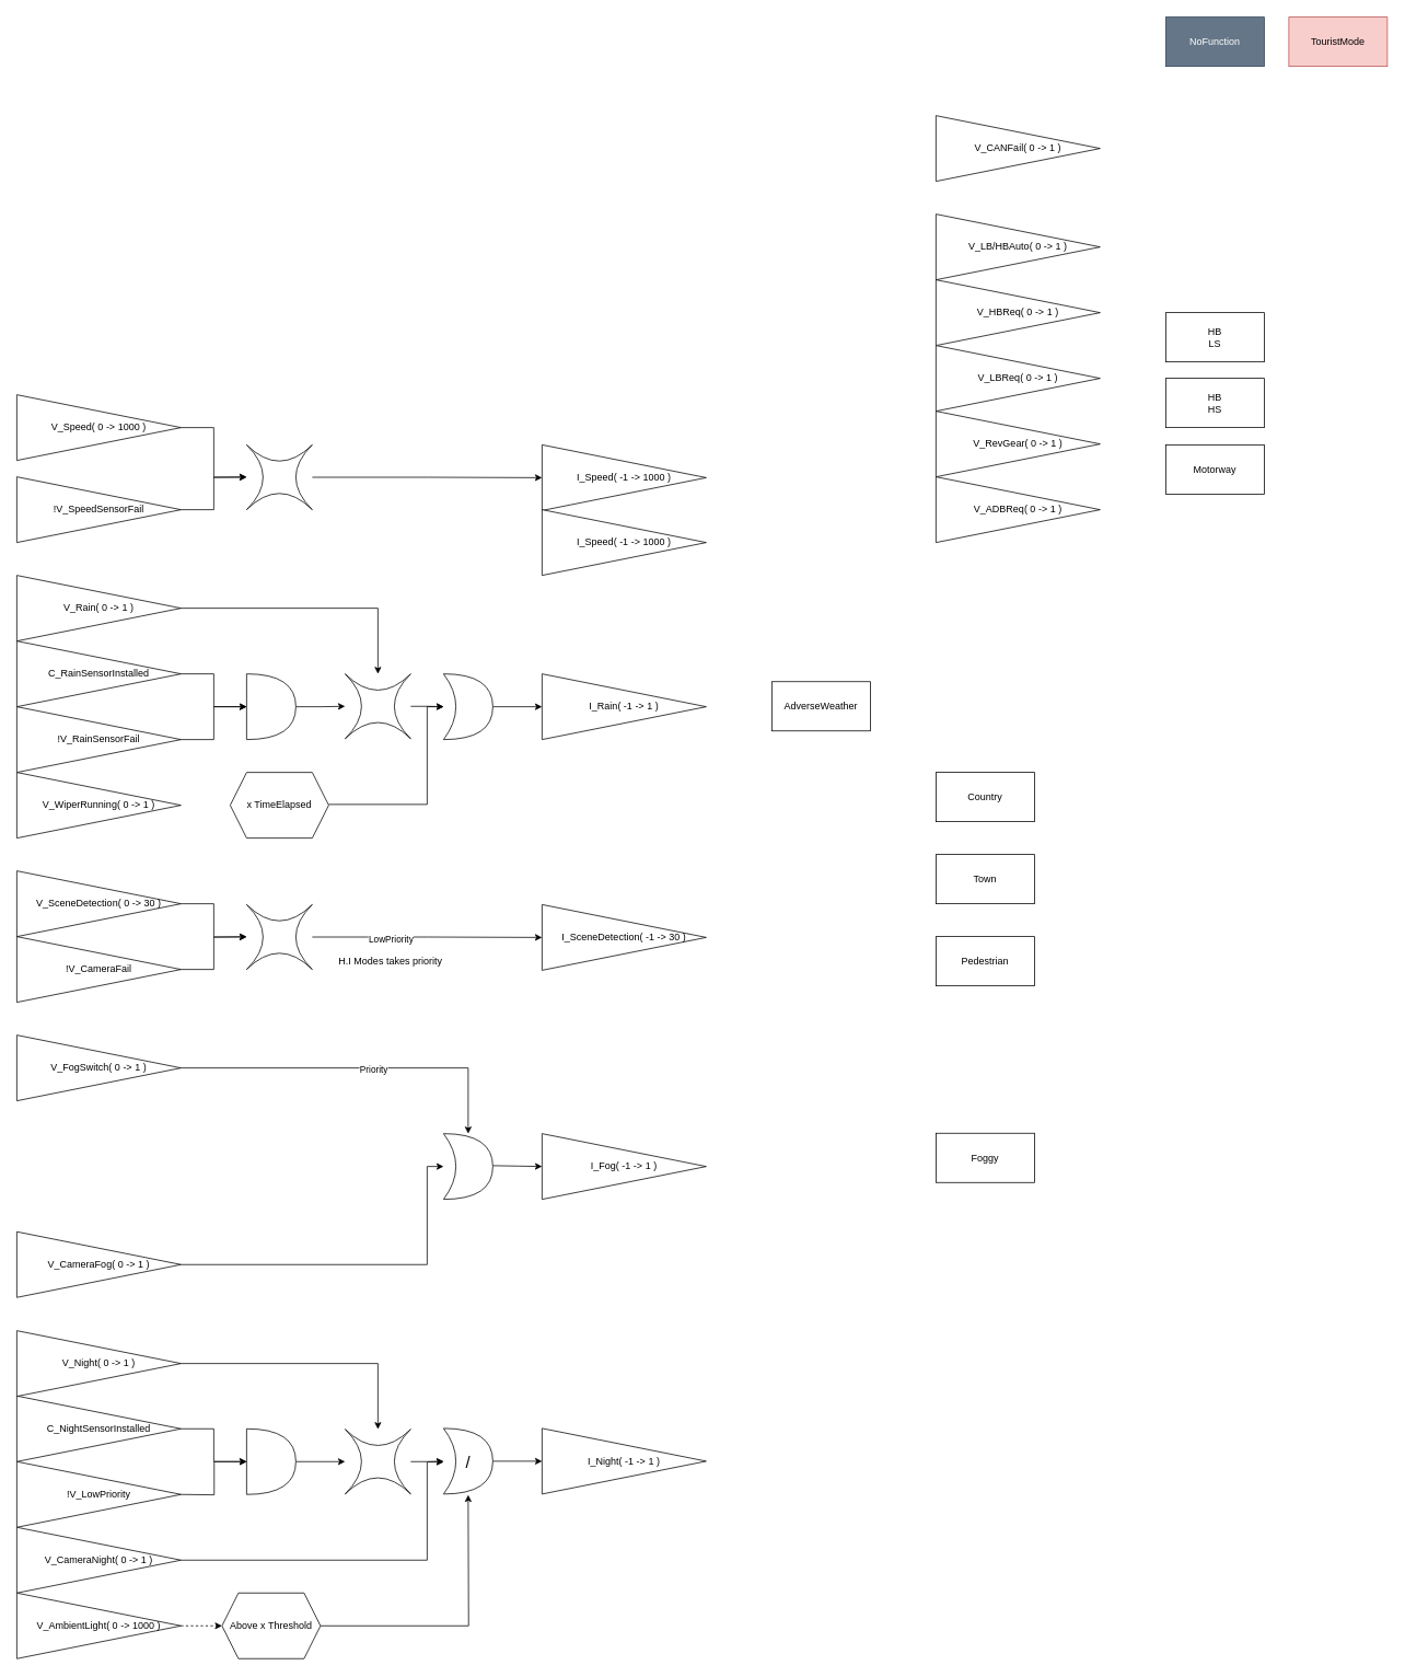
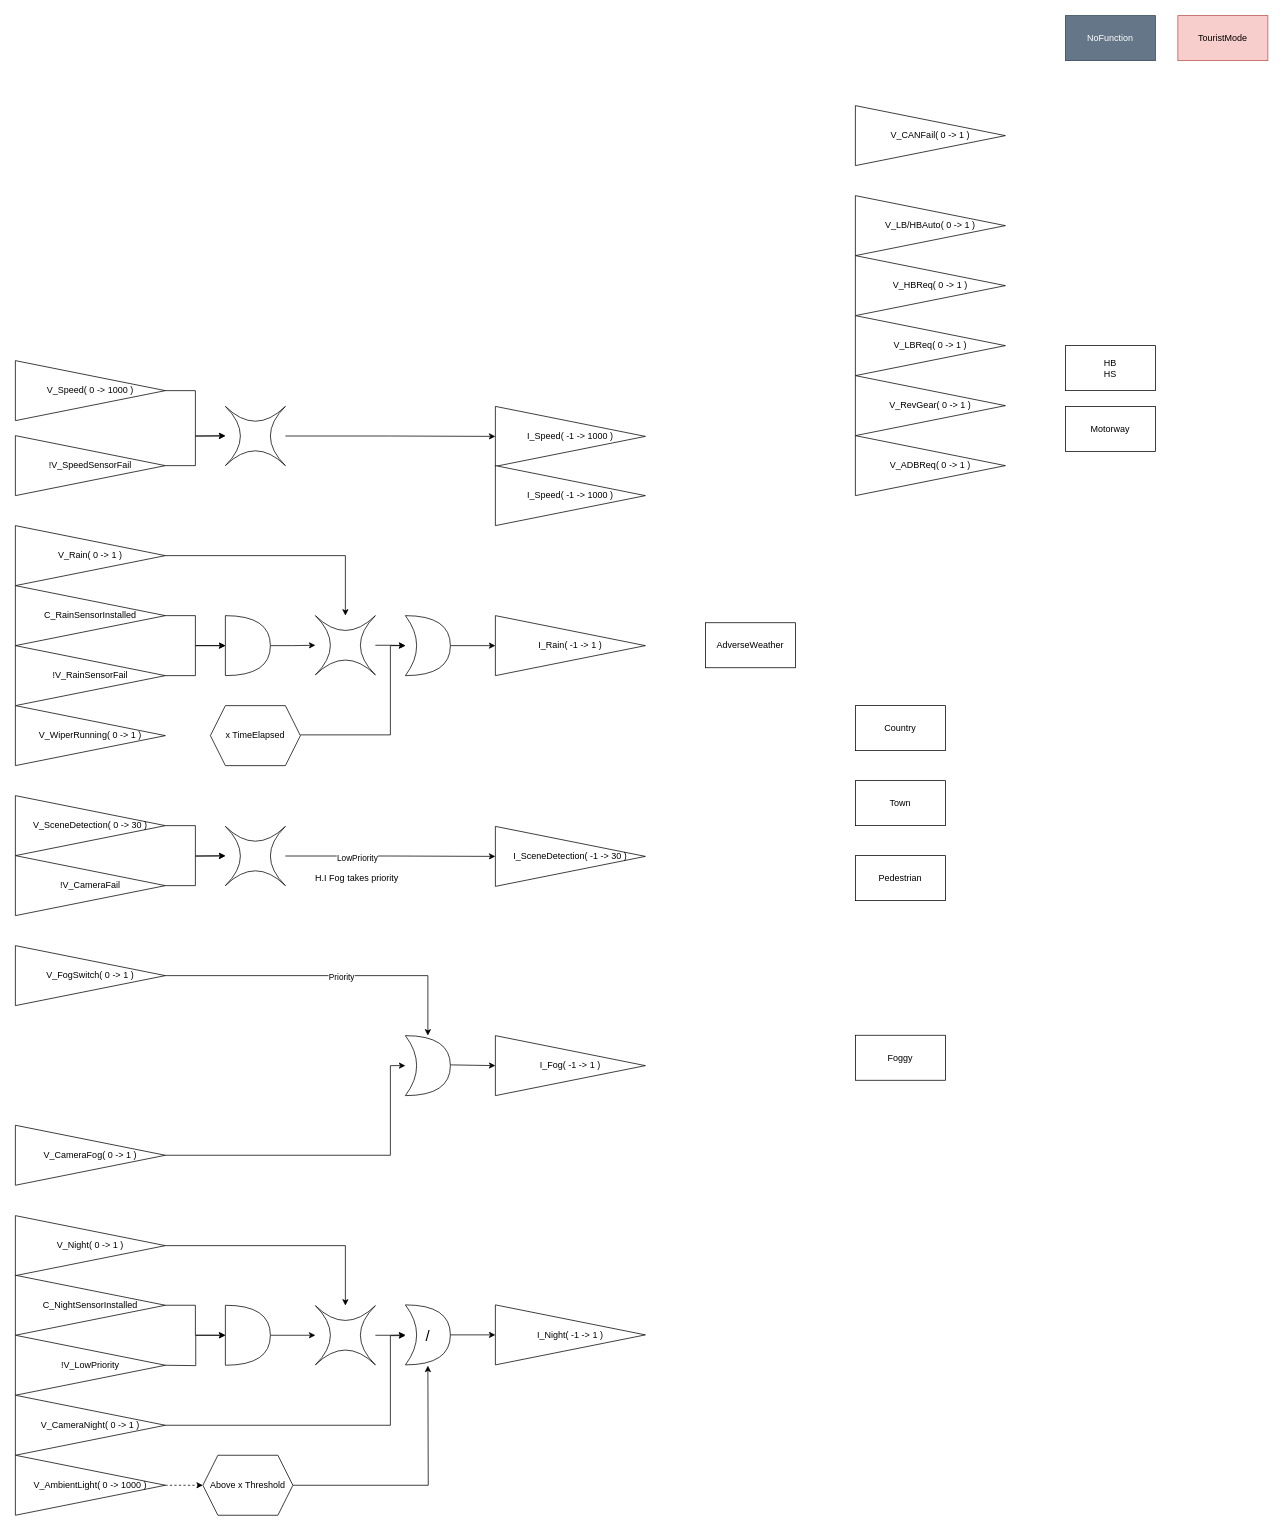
  <mxCell id="0" />
  <mxCell id="1" parent="0" />
  <mxCell id="2" value="Country" style="rounded=0;whiteSpace=wrap;html=1;" parent="1" vertex="1"><mxGeometry x="1140" y="940" width="120" height="60" as="geometry" /></mxCell>
  <mxCell id="3" value="Town" style="rounded=0;whiteSpace=wrap;html=1;" parent="1" vertex="1"><mxGeometry x="1140" y="1040" width="120" height="60" as="geometry" /></mxCell>
  <mxCell id="4" value="Motorway" style="rounded=0;whiteSpace=wrap;html=1;" parent="1" vertex="1"><mxGeometry x="1420" y="541" width="120" height="60" as="geometry" /></mxCell>
  <mxCell id="5" value="Foggy" style="rounded=0;whiteSpace=wrap;html=1;" parent="1" vertex="1"><mxGeometry x="1140" y="1379.5" width="120" height="60" as="geometry" /></mxCell>
  <mxCell id="6" value="Pedestrian" style="rounded=0;whiteSpace=wrap;html=1;" parent="1" vertex="1"><mxGeometry x="1140" y="1140" width="120" height="60" as="geometry" /></mxCell>
  <mxCell id="7" value="AdverseWeather" style="rounded=0;whiteSpace=wrap;html=1;" parent="1" vertex="1"><mxGeometry x="940" y="829.5" width="120" height="60" as="geometry" /></mxCell>
  <mxCell id="8" value="TouristMode" style="rounded=0;whiteSpace=wrap;html=1;fillColor=#f8cecc;strokeColor=#b85450;" parent="1" vertex="1"><mxGeometry x="1570" y="20" width="120" height="60" as="geometry" /></mxCell>
  <mxCell id="9" value="NoFunction" style="rounded=0;whiteSpace=wrap;html=1;fillColor=#647687;strokeColor=#314354;fontColor=#ffffff;" parent="1" vertex="1"><mxGeometry x="1420" y="20" width="120" height="60" as="geometry" /></mxCell>
- <mxCell id="10" value="HB&lt;div&gt;&lt;span style=&quot;background-color: transparent; color: light-dark(rgb(0, 0, 0), rgb(255, 255, 255));&quot;&gt;LS&lt;/span&gt;&lt;/div&gt;" style="rounded=0;whiteSpace=wrap;html=1;" parent="1" vertex="1"><mxGeometry x="1420" y="380" width="120" height="60" as="geometry" /></mxCell>
  <mxCell id="11" value="HB&lt;div&gt;&lt;span style=&quot;background-color: transparent; color: light-dark(rgb(0, 0, 0), rgb(255, 255, 255));&quot;&gt;HS&lt;/span&gt;&lt;/div&gt;" style="rounded=0;whiteSpace=wrap;html=1;" parent="1" vertex="1"><mxGeometry x="1420" y="460" width="120" height="60" as="geometry" /></mxCell>
  <mxCell id="12" value="V_LB/HBAuto(&amp;nbsp;0 -&amp;gt; 1 )" style="triangle;whiteSpace=wrap;html=1;" parent="1" vertex="1"><mxGeometry x="1140" y="260" width="200" height="80" as="geometry" /></mxCell>
  <mxCell id="13" value="V_LBReq(&amp;nbsp;0 -&amp;gt; 1 )" style="triangle;whiteSpace=wrap;html=1;" parent="1" vertex="1"><mxGeometry x="1140" y="420" width="200" height="80" as="geometry" /></mxCell>
  <mxCell id="14" value="V_HBReq(&amp;nbsp;0 -&amp;gt; 1 )" style="triangle;whiteSpace=wrap;html=1;" parent="1" vertex="1"><mxGeometry x="1140" y="340" width="200" height="80" as="geometry" /></mxCell>
  <mxCell id="15" style="edgeStyle=orthogonalEdgeStyle;rounded=0;orthogonalLoop=1;jettySize=auto;html=1;" edge="1" parent="1" source="16" target="37"><mxGeometry relative="1" as="geometry" /></mxCell>
  <mxCell id="16" value="V_Rain(&amp;nbsp;0 -&amp;gt; 1&amp;nbsp;)" style="triangle;whiteSpace=wrap;html=1;" parent="1" vertex="1"><mxGeometry x="20" y="700" width="200" height="80" as="geometry" /></mxCell>
  <mxCell id="17" style="edgeStyle=orthogonalEdgeStyle;rounded=0;orthogonalLoop=1;jettySize=auto;html=1;" edge="1" parent="1" source="19" target="63"><mxGeometry relative="1" as="geometry"><mxPoint x="460" y="1380" as="targetPoint" /></mxGeometry></mxCell>
  <mxCell id="18" value="Priority" style="edgeLabel;html=1;align=center;verticalAlign=middle;resizable=0;points=[];" vertex="1" connectable="0" parent="17"><mxGeometry x="0.087" y="-1" relative="1" as="geometry"><mxPoint as="offset" /></mxGeometry></mxCell>
  <mxCell id="19" value="V_FogSwitch(&amp;nbsp;0 -&amp;gt; 1&amp;nbsp;)" style="triangle;whiteSpace=wrap;html=1;" parent="1" vertex="1"><mxGeometry x="20" y="1260" width="200" height="80" as="geometry" /></mxCell>
  <mxCell id="20" value="V_RevGear(&amp;nbsp;0 -&amp;gt; 1 )" style="triangle;whiteSpace=wrap;html=1;" parent="1" vertex="1"><mxGeometry x="1140" y="500" width="200" height="80" as="geometry" /></mxCell>
  <mxCell id="21" value="" style="edgeStyle=orthogonalEdgeStyle;rounded=0;orthogonalLoop=1;jettySize=auto;html=1;" edge="1" parent="1" source="22" target="35"><mxGeometry relative="1" as="geometry" /></mxCell>
  <mxCell id="22" value="V_SceneDetection(&amp;nbsp;0 -&amp;gt; 30&amp;nbsp;)" style="triangle;whiteSpace=wrap;html=1;" parent="1" vertex="1"><mxGeometry x="20" y="1060" width="200" height="80" as="geometry" /></mxCell>
  <mxCell id="23" value="V_ADBReq(&amp;nbsp;0 -&amp;gt; 1 )" style="triangle;whiteSpace=wrap;html=1;" parent="1" vertex="1"><mxGeometry x="1140" y="580" width="200" height="80" as="geometry" /></mxCell>
  <mxCell id="24" value="&lt;span style=&quot;font-style: normal;&quot;&gt;V_WiperRunning(&lt;/span&gt;&lt;span style=&quot;font-style: normal;&quot;&gt;&amp;nbsp;0 -&amp;gt; 1&amp;nbsp;&lt;/span&gt;&lt;span style=&quot;font-style: normal;&quot;&gt;)&lt;/span&gt;" style="triangle;whiteSpace=wrap;html=1;fontStyle=2;direction=east;" parent="1" vertex="1"><mxGeometry x="20" y="940" width="200" height="80" as="geometry" /></mxCell>
  <mxCell id="25" value="" style="edgeStyle=orthogonalEdgeStyle;rounded=0;orthogonalLoop=1;jettySize=auto;html=1;" edge="1" parent="1" source="26" target="30"><mxGeometry relative="1" as="geometry" /></mxCell>
  <mxCell id="26" value="C_RainSensorInstalled" style="triangle;whiteSpace=wrap;html=1;" vertex="1" parent="1"><mxGeometry x="20" y="780" width="200" height="80" as="geometry" /></mxCell>
  <mxCell id="27" value="" style="edgeStyle=orthogonalEdgeStyle;rounded=0;orthogonalLoop=1;jettySize=auto;html=1;" edge="1" parent="1" source="28" target="30"><mxGeometry relative="1" as="geometry" /></mxCell>
  <mxCell id="28" value="!V_RainSensorFail" style="triangle;whiteSpace=wrap;html=1;" vertex="1" parent="1"><mxGeometry x="20" y="860" width="200" height="80" as="geometry" /></mxCell>
  <mxCell id="29" value="" style="edgeStyle=orthogonalEdgeStyle;rounded=0;orthogonalLoop=1;jettySize=auto;html=1;" edge="1" parent="1" source="30" target="37"><mxGeometry relative="1" as="geometry" /></mxCell>
  <mxCell id="30" value="" style="shape=or;whiteSpace=wrap;html=1;" vertex="1" parent="1"><mxGeometry x="300" y="820" width="60" height="80" as="geometry" /></mxCell>
  <mxCell id="31" value="" style="edgeStyle=orthogonalEdgeStyle;rounded=0;orthogonalLoop=1;jettySize=auto;html=1;" edge="1" parent="1" source="32"><mxGeometry relative="1" as="geometry"><mxPoint x="300" y="1140.059" as="targetPoint" /></mxGeometry></mxCell>
  <mxCell id="32" value="!V_CameraFail" style="triangle;whiteSpace=wrap;html=1;" vertex="1" parent="1"><mxGeometry x="20" y="1140" width="200" height="80" as="geometry" /></mxCell>
  <mxCell id="33" value="" style="edgeStyle=orthogonalEdgeStyle;rounded=0;orthogonalLoop=1;jettySize=auto;html=1;" edge="1" parent="1" source="35" target="43"><mxGeometry relative="1" as="geometry" /></mxCell>
  <mxCell id="34" value="LowPriority" style="edgeLabel;html=1;align=center;verticalAlign=middle;resizable=0;points=[];" vertex="1" connectable="0" parent="33"><mxGeometry x="-0.325" y="-2" relative="1" as="geometry"><mxPoint as="offset" /></mxGeometry></mxCell>
  <mxCell id="35" value="" style="shape=switch;whiteSpace=wrap;html=1;" vertex="1" parent="1"><mxGeometry x="300" y="1101" width="80" height="79" as="geometry" /></mxCell>
  <mxCell id="36" value="" style="edgeStyle=orthogonalEdgeStyle;rounded=0;orthogonalLoop=1;jettySize=auto;html=1;" edge="1" parent="1" source="37" target="41"><mxGeometry relative="1" as="geometry" /></mxCell>
  <mxCell id="37" value="" style="shape=switch;whiteSpace=wrap;html=1;" vertex="1" parent="1"><mxGeometry x="420" y="820" width="80" height="79" as="geometry" /></mxCell>
  <mxCell id="38" style="edgeStyle=orthogonalEdgeStyle;rounded=0;orthogonalLoop=1;jettySize=auto;html=1;" edge="1" parent="1"><mxGeometry relative="1" as="geometry"><mxPoint x="540" y="860" as="targetPoint" /><mxPoint x="400" y="979" as="sourcePoint" /><Array as="points"><mxPoint x="520" y="979" /><mxPoint x="520" y="860" /><mxPoint x="540" y="860" /></Array></mxGeometry></mxCell>
  <mxCell id="39" value="x TimeElapsed" style="shape=hexagon;perimeter=hexagonPerimeter2;whiteSpace=wrap;html=1;fixedSize=1;" vertex="1" parent="1"><mxGeometry x="280" y="940" width="120" height="80" as="geometry" /></mxCell>
  <mxCell id="40" value="" style="edgeStyle=orthogonalEdgeStyle;rounded=0;orthogonalLoop=1;jettySize=auto;html=1;" edge="1" parent="1" source="41" target="42"><mxGeometry relative="1" as="geometry" /></mxCell>
  <mxCell id="41" value="" style="shape=xor;whiteSpace=wrap;html=1;" vertex="1" parent="1"><mxGeometry x="540" y="820" width="60" height="80" as="geometry" /></mxCell>
  <mxCell id="42" value="I_Rain( -1 -&amp;gt; 1 )" style="triangle;whiteSpace=wrap;html=1;" vertex="1" parent="1"><mxGeometry x="660" y="820" width="200" height="80" as="geometry" /></mxCell>
  <mxCell id="43" value="I_SceneDetection(&amp;nbsp;-1 -&amp;gt; 30&amp;nbsp;)" style="triangle;whiteSpace=wrap;html=1;" vertex="1" parent="1"><mxGeometry x="660" y="1101" width="200" height="80" as="geometry" /></mxCell>
  <mxCell id="44" value="I_Fog(&amp;nbsp;-1 -&amp;gt; 1&amp;nbsp;)" style="triangle;whiteSpace=wrap;html=1;" vertex="1" parent="1"><mxGeometry x="660" y="1380" width="200" height="80" as="geometry" /></mxCell>
  <mxCell id="45" value="" style="edgeStyle=orthogonalEdgeStyle;rounded=0;orthogonalLoop=1;jettySize=auto;html=1;" edge="1" parent="1" target="44"><mxGeometry relative="1" as="geometry"><mxPoint x="600" y="1419" as="sourcePoint" /></mxGeometry></mxCell>
  <mxCell id="46" style="edgeStyle=orthogonalEdgeStyle;rounded=0;orthogonalLoop=1;jettySize=auto;html=1;" edge="1" parent="1" source="47"><mxGeometry relative="1" as="geometry"><mxPoint x="540" y="1420" as="targetPoint" /><Array as="points"><mxPoint x="520" y="1540" /><mxPoint x="520" y="1420" /></Array></mxGeometry></mxCell>
  <mxCell id="47" value="V_CameraFog(&amp;nbsp;0 -&amp;gt; 1&amp;nbsp;)" style="triangle;whiteSpace=wrap;html=1;" vertex="1" parent="1"><mxGeometry x="20" y="1499.5" width="200" height="80" as="geometry" /></mxCell>
  <mxCell id="48" style="edgeStyle=orthogonalEdgeStyle;rounded=0;orthogonalLoop=1;jettySize=auto;html=1;" edge="1" parent="1" source="49" target="57"><mxGeometry relative="1" as="geometry" /></mxCell>
  <mxCell id="49" value="V_Night(&amp;nbsp;0 -&amp;gt; 1&amp;nbsp;)" style="triangle;whiteSpace=wrap;html=1;" vertex="1" parent="1"><mxGeometry x="20" y="1620" width="200" height="80" as="geometry" /></mxCell>
  <mxCell id="50" value="" style="edgeStyle=orthogonalEdgeStyle;rounded=0;orthogonalLoop=1;jettySize=auto;html=1;" edge="1" parent="1" source="51" target="55"><mxGeometry relative="1" as="geometry" /></mxCell>
  <mxCell id="51" value="C_NightSensorInstalled" style="triangle;whiteSpace=wrap;html=1;" vertex="1" parent="1"><mxGeometry x="20" y="1699.5" width="200" height="80" as="geometry" /></mxCell>
  <mxCell id="52" value="" style="edgeStyle=orthogonalEdgeStyle;rounded=0;orthogonalLoop=1;jettySize=auto;html=1;" edge="1" parent="1" target="55"><mxGeometry relative="1" as="geometry"><mxPoint x="219.881" y="1819.476" as="sourcePoint" /></mxGeometry></mxCell>
  <mxCell id="53" value="!V_LowPriority" style="triangle;whiteSpace=wrap;html=1;" vertex="1" parent="1"><mxGeometry x="20" y="1779.5" width="200" height="80" as="geometry" /></mxCell>
  <mxCell id="54" value="" style="edgeStyle=orthogonalEdgeStyle;rounded=0;orthogonalLoop=1;jettySize=auto;html=1;" edge="1" parent="1" source="55" target="57"><mxGeometry relative="1" as="geometry" /></mxCell>
  <mxCell id="55" value="" style="shape=or;whiteSpace=wrap;html=1;" vertex="1" parent="1"><mxGeometry x="300" y="1739.5" width="60" height="80" as="geometry" /></mxCell>
  <mxCell id="56" value="" style="edgeStyle=orthogonalEdgeStyle;rounded=0;orthogonalLoop=1;jettySize=auto;html=1;" edge="1" parent="1" source="57" target="60"><mxGeometry relative="1" as="geometry" /></mxCell>
  <mxCell id="57" value="" style="shape=switch;whiteSpace=wrap;html=1;" vertex="1" parent="1"><mxGeometry x="420" y="1740" width="80" height="79" as="geometry" /></mxCell>
  <mxCell id="58" value="I_Night(&amp;nbsp;-1 -&amp;gt; 1&amp;nbsp;)" style="triangle;whiteSpace=wrap;html=1;" vertex="1" parent="1"><mxGeometry x="660" y="1739" width="200" height="80" as="geometry" /></mxCell>
  <mxCell id="59" value="" style="edgeStyle=orthogonalEdgeStyle;rounded=0;orthogonalLoop=1;jettySize=auto;html=1;" edge="1" parent="1" source="60" target="58"><mxGeometry relative="1" as="geometry" /></mxCell>
  <mxCell id="60" value="&lt;font style=&quot;font-size: 20px;&quot;&gt;/&lt;/font&gt;" style="shape=xor;whiteSpace=wrap;html=1;" vertex="1" parent="1"><mxGeometry x="540" y="1739" width="60" height="80" as="geometry" /></mxCell>
  <mxCell id="61" style="edgeStyle=orthogonalEdgeStyle;rounded=0;orthogonalLoop=1;jettySize=auto;html=1;" edge="1" parent="1" source="62"><mxGeometry relative="1" as="geometry"><mxPoint x="540" y="1780" as="targetPoint" /><Array as="points"><mxPoint x="520" y="1900" /><mxPoint x="520" y="1780" /></Array></mxGeometry></mxCell>
  <mxCell id="62" value="V_CameraNight(&amp;nbsp;0 -&amp;gt; 1&amp;nbsp;)" style="triangle;whiteSpace=wrap;html=1;" vertex="1" parent="1"><mxGeometry x="20" y="1859.5" width="200" height="80" as="geometry" /></mxCell>
  <mxCell id="63" value="" style="shape=xor;whiteSpace=wrap;html=1;" vertex="1" parent="1"><mxGeometry x="540" y="1380" width="60" height="80" as="geometry" /></mxCell>
  <mxCell id="64" value="" style="edgeStyle=orthogonalEdgeStyle;rounded=0;orthogonalLoop=1;jettySize=auto;html=1;" edge="1" parent="1" source="65" target="69"><mxGeometry relative="1" as="geometry" /></mxCell>
  <mxCell id="65" value="V_Speed(&amp;nbsp;0 -&amp;gt; 1000 )" style="triangle;whiteSpace=wrap;html=1;" vertex="1" parent="1"><mxGeometry x="20" y="480" width="200" height="80" as="geometry" /></mxCell>
  <mxCell id="66" value="" style="edgeStyle=orthogonalEdgeStyle;rounded=0;orthogonalLoop=1;jettySize=auto;html=1;" edge="1" parent="1" source="67"><mxGeometry relative="1" as="geometry"><mxPoint x="300" y="580.059" as="targetPoint" /></mxGeometry></mxCell>
  <mxCell id="67" value="!V_SpeedSensorFail" style="triangle;whiteSpace=wrap;html=1;" vertex="1" parent="1"><mxGeometry x="20" y="580" width="200" height="80" as="geometry" /></mxCell>
  <mxCell id="68" value="" style="edgeStyle=orthogonalEdgeStyle;rounded=0;orthogonalLoop=1;jettySize=auto;html=1;" edge="1" parent="1" source="69" target="70"><mxGeometry relative="1" as="geometry" /></mxCell>
  <mxCell id="69" value="" style="shape=switch;whiteSpace=wrap;html=1;" vertex="1" parent="1"><mxGeometry x="300" y="541" width="80" height="79" as="geometry" /></mxCell>
  <mxCell id="70" value="I_Speed(&amp;nbsp;-1 -&amp;gt; 1000 )" style="triangle;whiteSpace=wrap;html=1;" vertex="1" parent="1"><mxGeometry x="660" y="541" width="200" height="80" as="geometry" /></mxCell>
  <mxCell id="71" value="V_CANFail(&amp;nbsp;0 -&amp;gt; 1 )" style="triangle;whiteSpace=wrap;html=1;" vertex="1" parent="1"><mxGeometry x="1140" y="140" width="200" height="80" as="geometry" /></mxCell>
  <mxCell id="72" style="edgeStyle=orthogonalEdgeStyle;rounded=0;orthogonalLoop=1;jettySize=auto;html=1;" edge="1" parent="1" source="73"><mxGeometry relative="1" as="geometry"><mxPoint x="570" y="1820" as="targetPoint" /></mxGeometry></mxCell>
  <mxCell id="73" value="Above x Threshold" style="shape=hexagon;perimeter=hexagonPerimeter2;whiteSpace=wrap;html=1;fixedSize=1;" vertex="1" parent="1"><mxGeometry x="270" y="1939.5" width="120" height="80" as="geometry" /></mxCell>
  <mxCell id="74" value="" style="edgeStyle=orthogonalEdgeStyle;rounded=0;orthogonalLoop=1;jettySize=auto;html=1;dashed=1;" edge="1" parent="1" source="75" target="73"><mxGeometry relative="1" as="geometry" /></mxCell>
  <mxCell id="75" value="V_AmbientLight(&amp;nbsp;0 -&amp;gt; 1000 )" style="triangle;whiteSpace=wrap;html=1;" vertex="1" parent="1"><mxGeometry x="20" y="1939.5" width="200" height="80" as="geometry" /></mxCell>
- <mxCell id="76" value="H.I Modes takes priority" style="text;html=1;align=center;verticalAlign=middle;resizable=0;points=[];autosize=1;strokeColor=none;fillColor=none;" vertex="1" parent="1"><mxGeometry x="400" y="1155" width="150" height="30" as="geometry" /></mxCell>
+ <mxCell id="76" value="H.I Fog takes priority" style="text;html=1;align=center;verticalAlign=middle;resizable=0;points=[];autosize=1;strokeColor=none;fillColor=none;" vertex="1" parent="1"><mxGeometry x="400" y="1155" width="150" height="30" as="geometry" /></mxCell>
  <mxCell id="77" value="I_Speed(&amp;nbsp;-1 -&amp;gt; 1000 )" style="triangle;whiteSpace=wrap;html=1;" vertex="1" parent="1"><mxGeometry x="660" y="620" width="200" height="80" as="geometry" /></mxCell>
